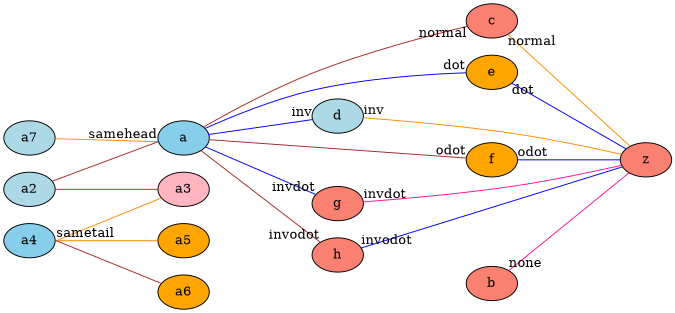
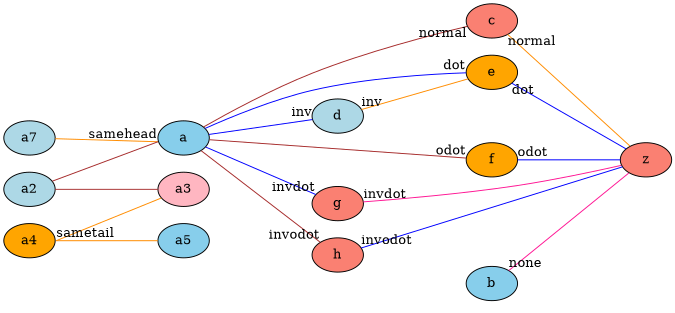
  digraph {
    rankdir=LR
    ranksep=1.5
    node [fillcolor=salmon style=filled]
    edge [arrowsize=2 color=brown dir=none labeldistance=3]
    n1 [fillcolor=lightblue label=a7]
    a [fillcolor=skyblue]
    c
    d [fillcolor=lightblue]
    e [fillcolor=orange]
    f [fillcolor=orange]
    g
    h
-   b
+   b [fillcolor=skyblue]
    z
    a2 [fillcolor=lightblue]
    a3 [fillcolor=lightpink]
-   a4 [fillcolor=skyblue]
-   a5 [fillcolor=orange]
-   a6 [fillcolor=orange]
+   a4 [fillcolor=orange]
+   a5 [fillcolor=skyblue]
    n1 -> a [color=darkorange headlabel=samehead samearrowhead=1 samehead=ahead]
    a -> c [arrowhead=normal headlabel=normal]
    a -> d [arrowhead=inv color=blue headlabel=inv]
    a -> e [arrowhead=dot color=blue headlabel=dot]
    a -> f [arrowhead=odot headlabel=odot]
    a -> g [arrowhead=invdot color=blue headlabel=invdot]
    a -> h [arrowhead=invodot headlabel=invodot]
    c -> z [arrowtail=normal color=darkorange taillabel=normal]
-   d -> z [arrowtail=inv color=darkorange taillabel=inv]
+   d -> e [arrowtail=inv color=darkorange taillabel=inv]
    e -> z [arrowtail=dot color=blue taillabel=dot]
    f -> z [arrowtail=odot color=blue taillabel=odot]
    g -> z [arrowtail=invdot color=deeppink taillabel=invdot]
    h -> z [arrowtail=invodot color=blue taillabel=invodot]
    b -> z [arrowtail=none color=deeppink taillabel=none]
    a2 -> a [arrowhead=inv samearrowhead=1 samehead=ahead]
    a2 -> a3 [sametail=a2tail]
    a4 -> a3 [color=darkorange samearrowtail=1 sametail=a4tail]
    a4 -> a5 [arrowtail=inv color=darkorange samearrowtail=1 sametail=a4tail taillabel=sametail]
-   a4 -> a6 [samearrowtail=1 sametail=a4tail]
  }
